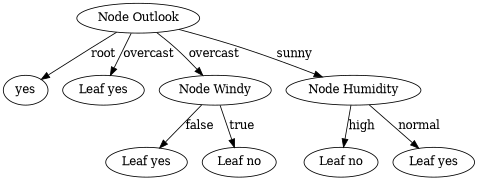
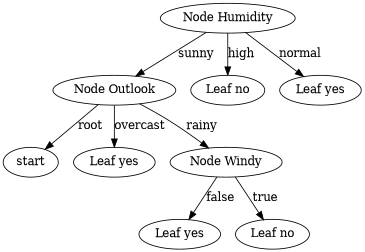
  digraph {
    n1 [label="Node Outlook"]
-   start [label=yes]
+   start
    n3 [label="Leaf yes"]
    n4 [label="Node Windy"]
    n5 [label="Node Humidity"]
    n6 [label="Leaf yes"]
    n7 [label="Leaf no"]
    n8 [label="Leaf no"]
    n9 [label="Leaf yes"]
    n1 -> start [label=root]
    n1 -> n3 [label=overcast]
-   n1 -> n4 [label=overcast]
-   n1 -> n5 [label=sunny]
+   n1 -> n4 [label=rainy]
+   n5 -> n1 [label=sunny]
    n4 -> n6 [label=false]
    n4 -> n7 [label=true]
    n5 -> n8 [label=high]
    n5 -> n9 [label=normal]
  }
